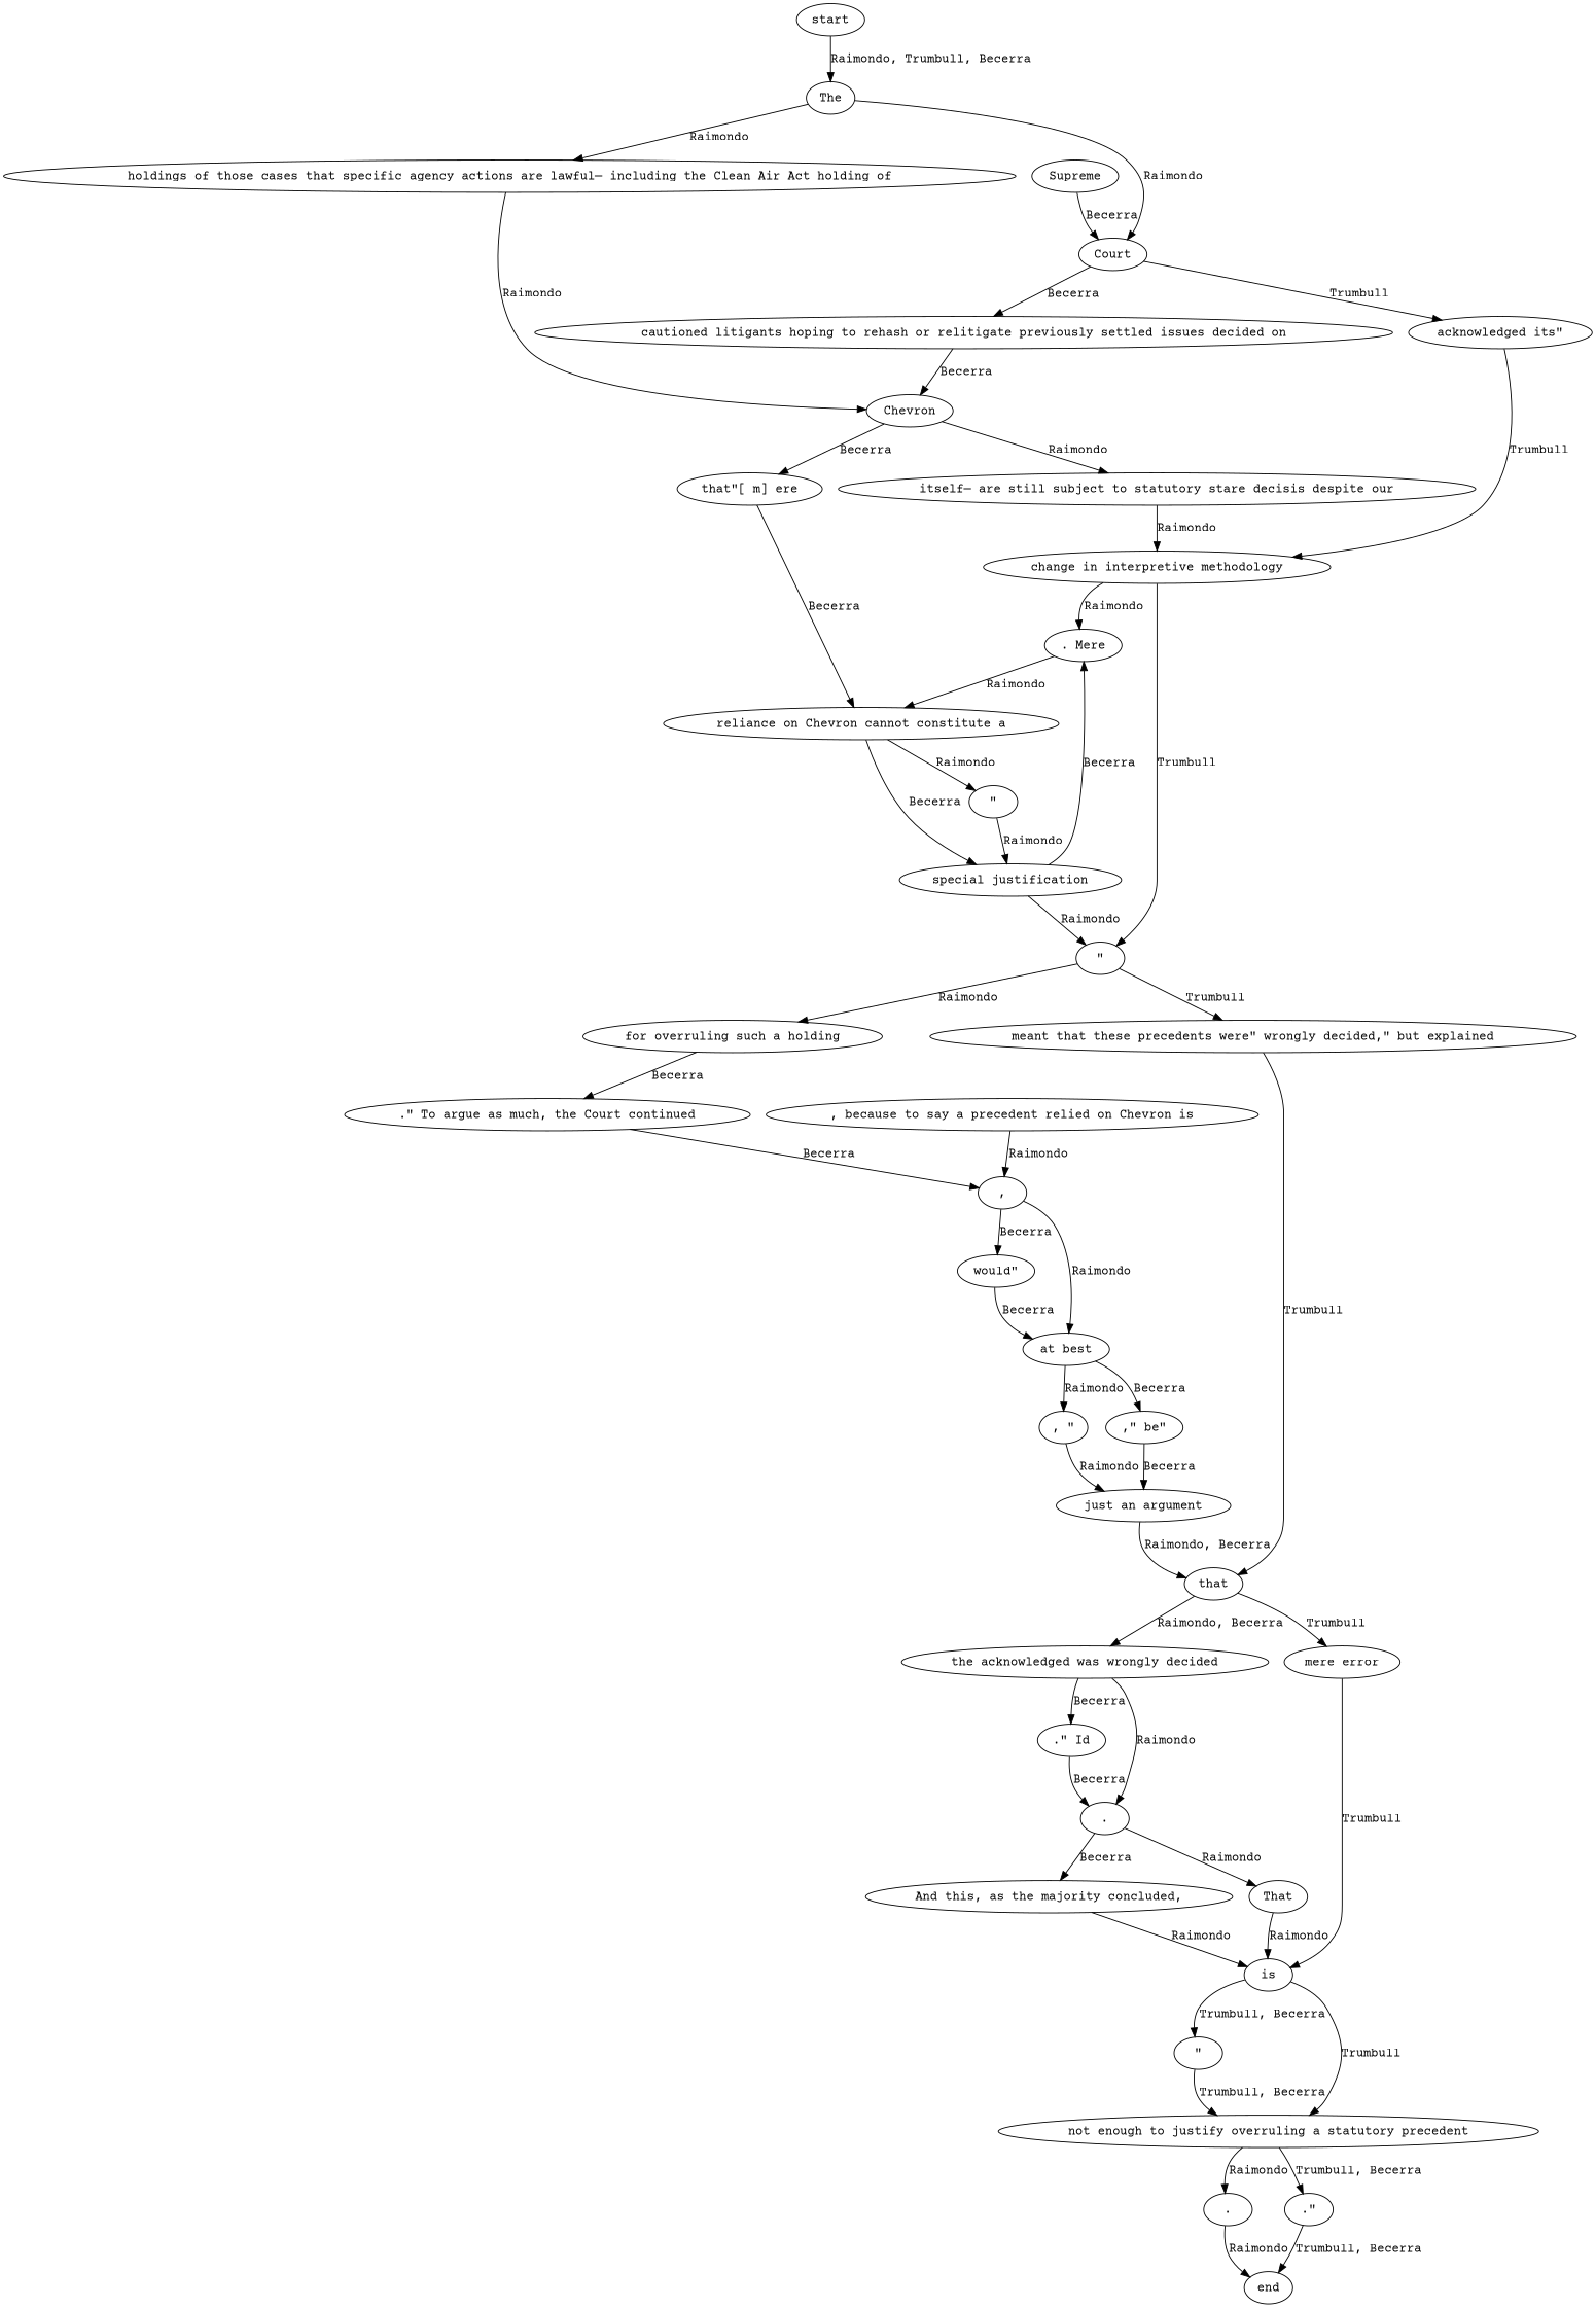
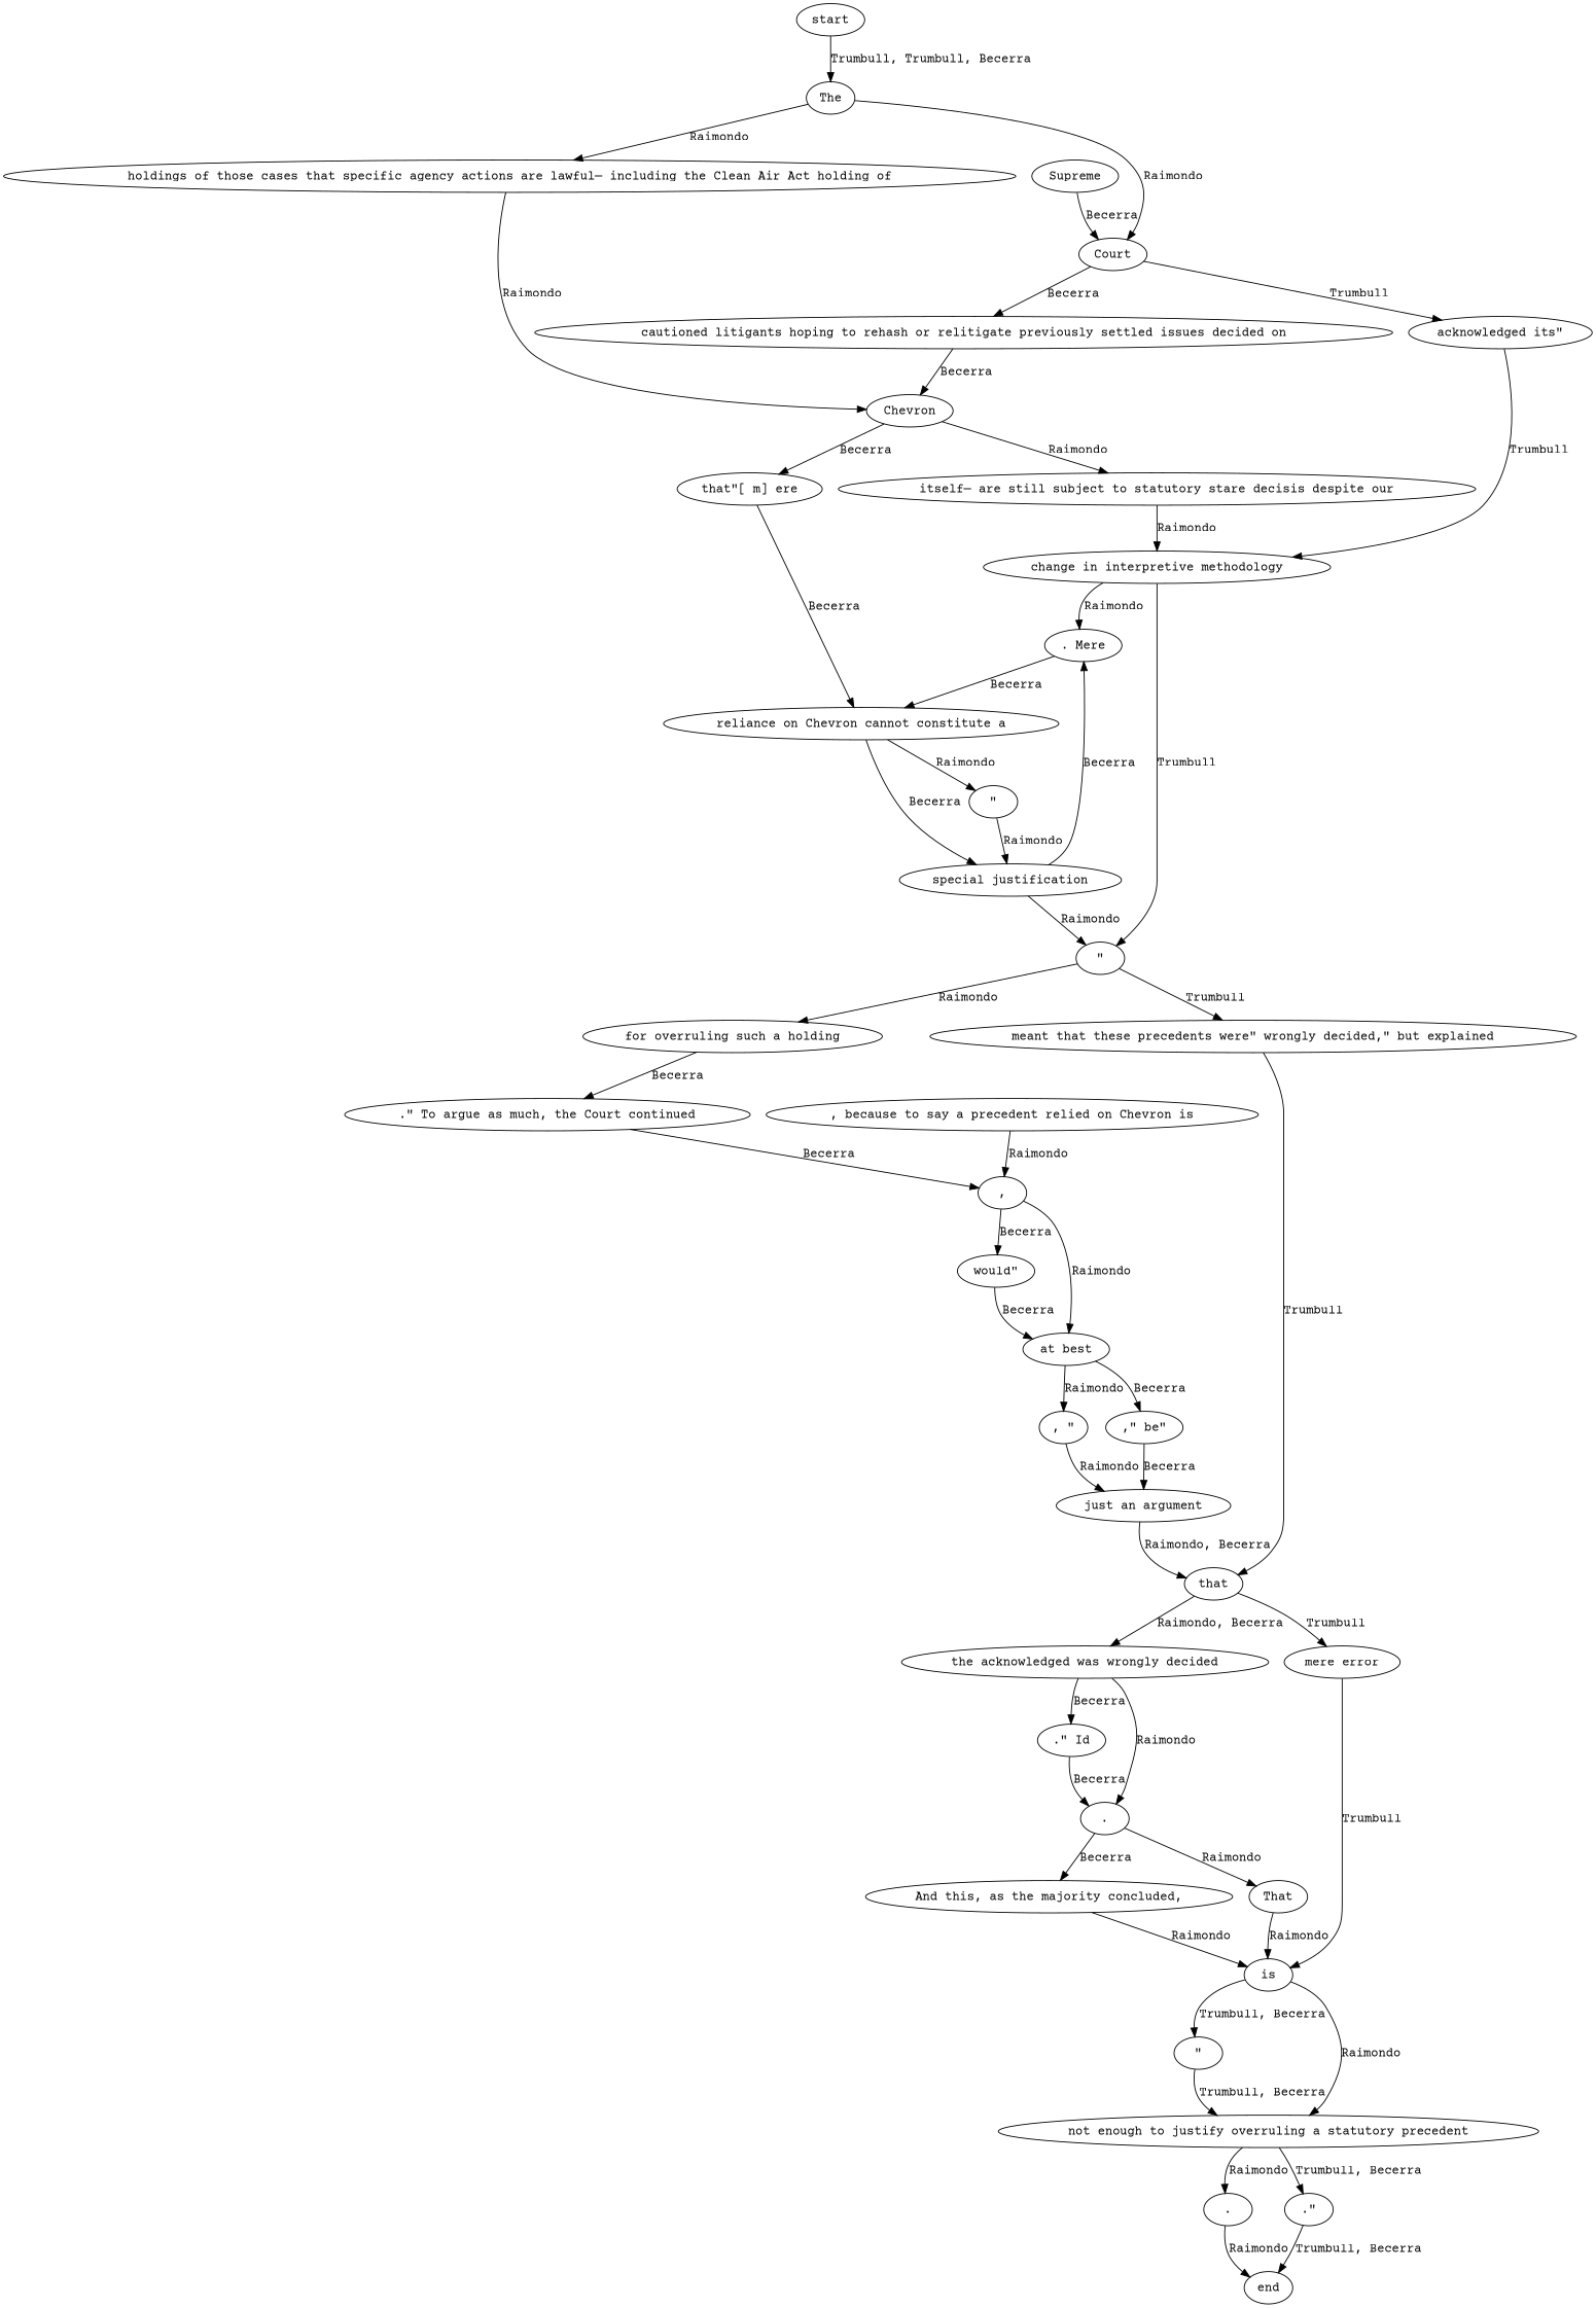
  digraph {
    fontname="Courier Prime"
    rankdir=TB
    node [fontname="Courier Prime"]
    edge [fontname="Courier Prime"]
    n1 [label=start]
    n2 [label=The]
    n3 [label="holdings of those cases that specific agency actions are lawful— including the Clean Air Act holding of"]
    n4 [label=Supreme]
    n5 [label=Court]
    n6 [label="acknowledged its\""]
    n7 [label="cautioned litigants hoping to rehash or relitigate previously settled issues decided on"]
    n8 [label=Chevron]
    n9 [label="just an argument"]
    n10 [label="itself— are still subject to statutory stare decisis despite our"]
    n11 [label="that\"[ m] ere"]
    n12 [label="change in interpretive methodology"]
    n13 [label=". Mere"]
    n14 [label="reliance on Chevron cannot constitute a"]
    n15 [label="\""]
    n16 [label="special justification"]
    n17 [label="\""]
    n18 [label="for overruling such a holding"]
    n19 [label="meant that these precedents were\" wrongly decided,\" but explained"]
    n20 [label=", because to say a precedent relied on Chevron is"]
    n21 [label=".\" To argue as much, the Court continued"]
    n22 [label=","]
    n23 [label="would\""]
    n24 [label="at best"]
    n25 [label=", \""]
    n26 [label=",\" be\""]
    n27 [label=that]
    n28 [label="the acknowledged was wrongly decided"]
    n29 [label="mere error"]
    n30 [label=".\" Id"]
    n31 [label="."]
    n32 [label=That]
    n33 [label="And this, as the majority concluded,"]
    n34 [label=is]
    n35 [label="\""]
    n36 [label="not enough to justify overruling a statutory precedent"]
    n37 [label="."]
    n38 [label=".\""]
    n39 [label=end]
    subgraph sub_1 {
      rank=same
      n1
    }
    subgraph sub_2 {
      rank=same
      n2
    }
    subgraph sub_3 {
      rank=same
      n3
      n4
    }
    subgraph sub_4 {
      rank=same
      n5
    }
    subgraph sub_5 {
      rank=same
      n6
      n7
    }
    subgraph sub_6 {
      rank=same
      n8
    }
    subgraph sub_7 {
      rank=same
      n9
    }
    subgraph sub_8 {
      rank=same
      n10
      n11
    }
    subgraph sub_9 {
      rank=same
      n12
    }
    subgraph sub_10 {
      rank=same
      n13
    }
    subgraph sub_11 {
      rank=same
      n14
    }
    subgraph sub_12 {
      rank=same
      n15
    }
    subgraph sub_13 {
      rank=same
      n16
    }
    subgraph sub_14 {
      rank=same
      n17
    }
    subgraph sub_15 {
      rank=same
      n18
      n19
    }
    subgraph sub_16 {
      rank=same
      n20
      n21
    }
    subgraph sub_17 {
      rank=same
      n22
    }
    subgraph sub_18 {
      rank=same
      n23
    }
    subgraph sub_19 {
      rank=same
      n24
    }
    subgraph sub_20 {
      rank=same
      n25
      n26
    }
    subgraph sub_21 {
      rank=same
      n27
    }
    subgraph sub_22 {
      rank=same
      n28
      n29
    }
    subgraph sub_23 {
      rank=same
      n30
    }
    subgraph sub_24 {
      rank=same
      n31
    }
    subgraph sub_25 {
      rank=same
      n32
      n33
    }
    subgraph sub_26 {
      rank=same
      n34
    }
    subgraph sub_27 {
      rank=same
      n35
    }
    subgraph sub_28 {
      rank=same
      n36
    }
    subgraph sub_29 {
      rank=same
      n37
      n38
    }
    subgraph sub_30 {
      rank=same
      n39
    }
-   n1 -> n2 [label="Raimondo, Trumbull, Becerra"]
+   n1 -> n2 [label="Trumbull, Trumbull, Becerra"]
    n2 -> n3 [label=Raimondo]
    n2 -> n5 [label=Raimondo]
    n3 -> n8 [label=Raimondo]
    n4 -> n5 [label=Becerra]
    n5 -> n6 [label=Trumbull]
    n5 -> n7 [label=Becerra]
    n6 -> n12 [label=Trumbull]
    n7 -> n8 [label=Becerra]
    n8 -> n10 [label=Raimondo]
    n8 -> n11 [label=Becerra]
    n9 -> n27 [label="Raimondo, Becerra"]
    n10 -> n12 [label=Raimondo]
    n11 -> n14 [label=Becerra]
    n12 -> n13 [label=Raimondo]
    n12 -> n17 [label=Trumbull]
-   n13 -> n14 [label=Raimondo]
+   n13 -> n14 [label=Becerra]
    n14 -> n15 [label=Raimondo]
    n14 -> n16 [label=Becerra]
    n15 -> n16 [label=Raimondo]
    n16 -> n13 [label=Becerra]
    n16 -> n17 [label=Raimondo]
    n17 -> n18 [label=Raimondo]
    n17 -> n19 [label=Trumbull]
    n18 -> n21 [label=Becerra]
    n19 -> n27 [label=Trumbull]
    n20 -> n22 [label=Raimondo]
    n21 -> n22 [label=Becerra]
    n22 -> n23 [label=Becerra]
    n22 -> n24 [label=Raimondo]
    n23 -> n24 [label=Becerra]
    n24 -> n25 [label=Raimondo]
    n24 -> n26 [label=Becerra]
    n25 -> n9 [label=Raimondo]
    n26 -> n9 [label=Becerra]
    n27 -> n28 [label="Raimondo, Becerra"]
    n27 -> n29 [label=Trumbull]
    n28 -> n30 [label=Becerra]
    n28 -> n31 [label=Raimondo]
    n29 -> n34 [label=Trumbull]
    n30 -> n31 [label=Becerra]
    n31 -> n32 [label=Raimondo]
    n31 -> n33 [label=Becerra]
    n32 -> n34 [label=Raimondo]
    n33 -> n34 [label=Raimondo]
    n34 -> n35 [label="Trumbull, Becerra"]
-   n34 -> n36 [label=Trumbull]
+   n34 -> n36 [label=Raimondo]
    n35 -> n36 [label="Trumbull, Becerra"]
    n36 -> n37 [label=Raimondo]
    n36 -> n38 [label="Trumbull, Becerra"]
    n37 -> n39 [label=Raimondo]
    n38 -> n39 [label="Trumbull, Becerra"]
  }
